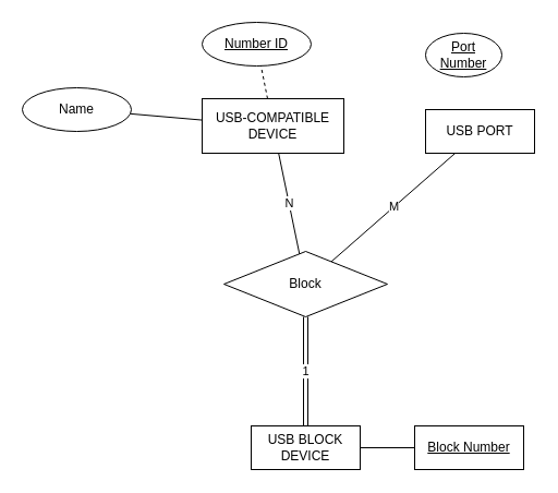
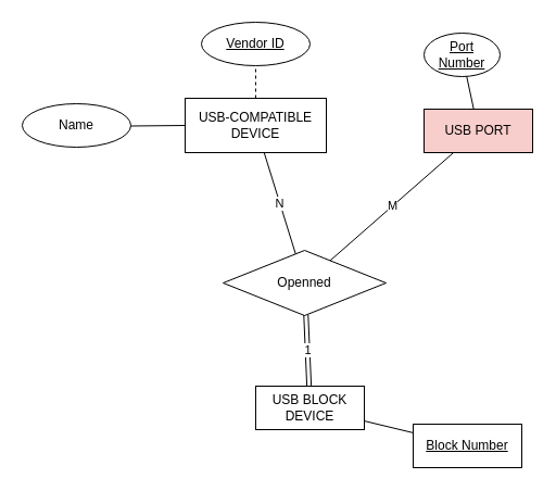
  <mxCell id="0" />
  <mxCell id="1" parent="0" />
- <mxCell id="2" value="USB-COMPATIBLE DEVICE" style="whiteSpace=wrap;html=1;align=center;" vertex="1" parent="1"><mxGeometry x="185" y="90" width="130" height="50" as="geometry" /></mxCell>
- <mxCell id="3" value="USB PORT" style="whiteSpace=wrap;html=1;align=center;" vertex="1" parent="1"><mxGeometry x="390" y="100" width="100" height="40" as="geometry" /></mxCell>
- <mxCell id="4" value="Number ID" style="ellipse;whiteSpace=wrap;html=1;align=center;fontStyle=4;" vertex="1" parent="1"><mxGeometry x="185" y="20" width="100" height="40" as="geometry" /></mxCell>
- <mxCell id="5" value="Name" style="ellipse;whiteSpace=wrap;html=1;align=center;" vertex="1" parent="1"><mxGeometry x="20" y="80" width="100" height="40" as="geometry" /></mxCell>
+ <mxCell id="2" value="USB-COMPATIBLE DEVICE" style="whiteSpace=wrap;html=1;align=center;" vertex="1" parent="1"><mxGeometry x="170" y="90" width="130" height="50" as="geometry" /></mxCell>
+ <mxCell id="3" value="USB PORT" style="whiteSpace=wrap;html=1;align=center;fillColor=#f8cecc;" vertex="1" parent="1"><mxGeometry x="390" y="100" width="100" height="40" as="geometry" /></mxCell>
+ <mxCell id="4" value="Vendor ID" style="ellipse;whiteSpace=wrap;html=1;align=center;fontStyle=4;" vertex="1" parent="1"><mxGeometry x="185" y="20" width="100" height="40" as="geometry" /></mxCell>
+ <mxCell id="5" value="Name" style="ellipse;whiteSpace=wrap;html=1;align=center;" vertex="1" parent="1"><mxGeometry x="20" y="95" width="100" height="40" as="geometry" /></mxCell>
  <mxCell id="6" value="" style="endArrow=none;html=1;rounded=0;" edge="1" parent="1" source="5" target="2"><mxGeometry relative="1" as="geometry"><mxPoint x="40" y="210" as="sourcePoint" /><mxPoint x="200" y="210" as="targetPoint" /></mxGeometry></mxCell>
  <mxCell id="7" value="" style="endArrow=none;html=1;rounded=0;dashed=1;" edge="1" parent="1" source="2" target="4"><mxGeometry relative="1" as="geometry"><mxPoint x="240" y="120" as="sourcePoint" /><mxPoint x="400" y="120" as="targetPoint" /></mxGeometry></mxCell>
  <mxCell id="8" value="Port Number" style="ellipse;whiteSpace=wrap;html=1;align=center;fontStyle=4;" vertex="1" parent="1"><mxGeometry x="390" y="30" width="70" height="40" as="geometry" /></mxCell>
- <mxCell id="10" value="USB BLOCK DEVICE" style="whiteSpace=wrap;html=1;align=center;" vertex="1" parent="1"><mxGeometry x="230" y="390" width="100" height="40" as="geometry" /></mxCell>
- <mxCell id="11" value="Block" style="shape=rhombus;perimeter=rhombusPerimeter;whiteSpace=wrap;html=1;align=center;" vertex="1" parent="1"><mxGeometry x="205" y="230" width="150" height="60" as="geometry" /></mxCell>
+ <mxCell id="9" value="" style="endArrow=none;html=1;rounded=0;" edge="1" parent="1" source="3" target="8"><mxGeometry relative="1" as="geometry"><mxPoint x="260" y="120" as="sourcePoint" /><mxPoint x="260" y="90" as="targetPoint" /></mxGeometry></mxCell>
+ <mxCell id="10" value="USB BLOCK DEVICE" style="whiteSpace=wrap;html=1;align=center;" vertex="1" parent="1"><mxGeometry x="235" y="355" width="100" height="40" as="geometry" /></mxCell>
+ <mxCell id="11" value="Openned" style="shape=rhombus;perimeter=rhombusPerimeter;whiteSpace=wrap;html=1;align=center;" vertex="1" parent="1"><mxGeometry x="205" y="230" width="150" height="60" as="geometry" /></mxCell>
  <mxCell id="12" value="N" style="shape=wire;html=1;rounded=0;endArrow=none;endFill=0;" edge="1" parent="1" source="2" target="11"><mxGeometry x="0.006" relative="1" as="geometry"><mxPoint x="300" y="360" as="sourcePoint" /><mxPoint x="460" y="360" as="targetPoint" /><mxPoint as="offset" /></mxGeometry></mxCell>
  <mxCell id="13" value="M" style="shape=wire;html=1;rounded=0;dashed=1;endArrow=none;endFill=0;" edge="1" parent="1" source="3" target="11"><mxGeometry relative="1" as="geometry"><mxPoint x="330" y="200" as="sourcePoint" /><mxPoint x="359" y="293" as="targetPoint" /></mxGeometry></mxCell>
  <mxCell id="14" value="1" style="shape=link;html=1;rounded=0;" edge="1" parent="1" source="11" target="10"><mxGeometry relative="1" as="geometry"><mxPoint x="240" y="270" as="sourcePoint" /><mxPoint x="400" y="270" as="targetPoint" /></mxGeometry></mxCell>
  <mxCell id="15" value="Block Number" style="whiteSpace=wrap;html=1;align=center;fontStyle=4;rounded=0;" vertex="1" parent="1"><mxGeometry x="380" y="390" width="100" height="40" as="geometry" /></mxCell>
  <mxCell id="16" value="" style="shape=wire;html=1;rounded=0;endArrow=none;endFill=0;" edge="1" parent="1" source="10" target="15"><mxGeometry x="0.006" relative="1" as="geometry"><mxPoint x="330" y="290" as="sourcePoint" /><mxPoint x="359" y="383" as="targetPoint" /><mxPoint as="offset" /></mxGeometry></mxCell>
